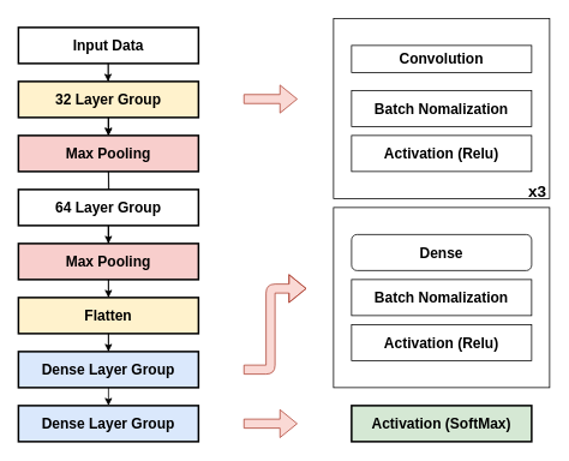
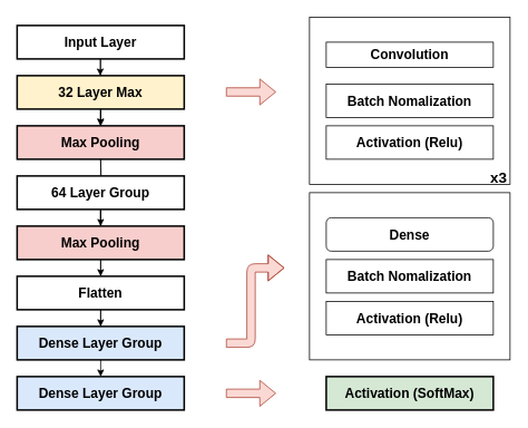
  <mxCell id="0" />
  <mxCell id="1" parent="0" />
  <mxCell id="2" value="" style="edgeStyle=orthogonalEdgeStyle;rounded=0;orthogonalLoop=1;jettySize=auto;html=1;" edge="1" parent="1" source="3"><mxGeometry relative="1" as="geometry"><mxPoint x="120" y="150" as="targetPoint" /></mxGeometry></mxCell>
- <mxCell id="3" value="&lt;b&gt;&lt;font style=&quot;font-size: 16px&quot;&gt;Input Data&lt;/font&gt;&lt;/b&gt;" style="rounded=0;whiteSpace=wrap;html=1;strokeWidth=2;" vertex="1" parent="1"><mxGeometry x="20" y="30" width="200" height="40" as="geometry" /></mxCell>
+ <mxCell id="3" value="&lt;b&gt;&lt;font style=&quot;font-size: 16px&quot;&gt;Input Layer&lt;/font&gt;&lt;/b&gt;" style="rounded=0;whiteSpace=wrap;html=1;strokeWidth=2;" vertex="1" parent="1"><mxGeometry x="20" y="30" width="200" height="40" as="geometry" /></mxCell>
  <mxCell id="4" value="" style="edgeStyle=orthogonalEdgeStyle;rounded=0;orthogonalLoop=1;jettySize=auto;html=1;" edge="1" parent="1" source="5" target="8"><mxGeometry relative="1" as="geometry" /></mxCell>
- <mxCell id="5" value="&lt;b&gt;&lt;font style=&quot;font-size: 16px&quot;&gt;32 Layer Group&lt;/font&gt;&lt;/b&gt;" style="rounded=0;whiteSpace=wrap;html=1;fillColor=#fff2cc;strokeWidth=2;" vertex="1" parent="1"><mxGeometry x="20" y="90" width="200" height="40" as="geometry" /></mxCell>
+ <mxCell id="5" value="&lt;b&gt;&lt;font style=&quot;font-size: 16px&quot;&gt;32 Layer Max&lt;/font&gt;&lt;/b&gt;" style="rounded=0;whiteSpace=wrap;html=1;fillColor=#fff2cc;strokeWidth=2;" vertex="1" parent="1"><mxGeometry x="20" y="90" width="200" height="40" as="geometry" /></mxCell>
  <mxCell id="6" value="" style="edgeStyle=orthogonalEdgeStyle;rounded=0;orthogonalLoop=1;jettySize=auto;html=1;" edge="1" parent="1" target="10"><mxGeometry relative="1" as="geometry"><mxPoint x="120" y="190" as="sourcePoint" /></mxGeometry></mxCell>
  <mxCell id="7" value="" style="edgeStyle=orthogonalEdgeStyle;rounded=0;orthogonalLoop=1;jettySize=auto;html=1;" edge="1" parent="1" source="8"><mxGeometry relative="1" as="geometry"><mxPoint x="120" y="330" as="targetPoint" /></mxGeometry></mxCell>
  <mxCell id="8" value="&lt;span style=&quot;font-size: 16px&quot;&gt;&lt;b&gt;Max Pooling&lt;/b&gt;&lt;/span&gt;" style="rounded=0;whiteSpace=wrap;html=1;fillColor=#f8cecc;strokeWidth=2;" vertex="1" parent="1"><mxGeometry x="20" y="150" width="200" height="40" as="geometry" /></mxCell>
  <mxCell id="9" value="" style="edgeStyle=orthogonalEdgeStyle;rounded=0;orthogonalLoop=1;jettySize=auto;html=1;" edge="1" parent="1" source="10" target="12"><mxGeometry relative="1" as="geometry" /></mxCell>
  <mxCell id="10" value="&lt;b&gt;&lt;font style=&quot;font-size: 16px&quot;&gt;64 Layer Group&lt;/font&gt;&lt;/b&gt;" style="rounded=0;whiteSpace=wrap;html=1;fillColor=#ffffff;strokeWidth=2;" vertex="1" parent="1"><mxGeometry x="20" y="210" width="200" height="40" as="geometry" /></mxCell>
  <mxCell id="11" value="" style="edgeStyle=orthogonalEdgeStyle;rounded=0;orthogonalLoop=1;jettySize=auto;html=1;" edge="1" parent="1" source="12" target="31"><mxGeometry relative="1" as="geometry" /></mxCell>
  <mxCell id="12" value="&lt;b style=&quot;font-size: 16px&quot;&gt;Max Pooling&lt;/b&gt;" style="rounded=0;whiteSpace=wrap;html=1;fillColor=#f8cecc;strokeWidth=2;" vertex="1" parent="1"><mxGeometry x="20" y="270" width="200" height="40" as="geometry" /></mxCell>
  <mxCell id="13" value="" style="shape=flexArrow;endArrow=classic;html=1;fillColor=#fad9d5;strokeColor=#ae4132;" edge="1" parent="1"><mxGeometry width="50" height="50" relative="1" as="geometry"><mxPoint x="270" y="109.5" as="sourcePoint" /><mxPoint x="330" y="109.5" as="targetPoint" /></mxGeometry></mxCell>
  <mxCell id="14" value="" style="endArrow=classic;html=1;" edge="1" parent="1"><mxGeometry width="50" height="50" relative="1" as="geometry"><mxPoint x="119.5" y="70" as="sourcePoint" /><mxPoint x="119.5" y="90" as="targetPoint" /></mxGeometry></mxCell>
  <mxCell id="15" value="" style="group;strokeWidth=2;fillColor=none;" vertex="1" connectable="0" parent="1"><mxGeometry x="370" y="20" width="240" height="200" as="geometry" /></mxCell>
  <mxCell id="16" value="&lt;br&gt;&lt;br&gt;&lt;br&gt;&lt;br&gt;&lt;br&gt;&lt;br&gt;&lt;br&gt;&lt;br&gt;&lt;br&gt;&lt;br&gt;&lt;br&gt;&lt;br&gt;&lt;br&gt;&lt;span style=&quot;white-space: pre&quot;&gt;&#09;&lt;/span&gt;&lt;span style=&quot;white-space: pre&quot;&gt;&#09;&lt;/span&gt;&lt;span style=&quot;white-space: pre&quot;&gt;&#09;&lt;/span&gt;&lt;span style=&quot;white-space: pre&quot;&gt;&#09;&lt;/span&gt;&lt;span style=&quot;white-space: pre&quot;&gt;&#09;&lt;/span&gt;&lt;span style=&quot;white-space: pre&quot;&gt;&#09;&lt;/span&gt;&lt;span style=&quot;white-space: pre&quot;&gt;&#09;&lt;span style=&quot;white-space: pre&quot;&gt;&#09;&lt;/span&gt;&lt;/span&gt;&lt;b&gt;&lt;font style=&quot;font-size: 18px&quot;&gt;x3&lt;/font&gt;&lt;/b&gt;" style="whiteSpace=wrap;html=1;rounded=0;" vertex="1" parent="15"><mxGeometry width="240" height="200" as="geometry" /></mxCell>
  <mxCell id="17" value="&lt;span style=&quot;font-size: 16px&quot;&gt;&lt;b&gt;Convolution&lt;/b&gt;&lt;/span&gt;" style="rounded=0;whiteSpace=wrap;html=1;" vertex="1" parent="15"><mxGeometry x="20" y="30" width="200" height="30" as="geometry" /></mxCell>
  <mxCell id="18" value="&lt;b&gt;&lt;font style=&quot;font-size: 16px&quot;&gt;Batch Nomalization&lt;/font&gt;&lt;/b&gt;" style="rounded=0;whiteSpace=wrap;html=1;" vertex="1" parent="15"><mxGeometry x="20" y="80" width="200" height="40" as="geometry" /></mxCell>
  <mxCell id="19" value="&lt;b&gt;&lt;font style=&quot;font-size: 16px&quot;&gt;Activation (Relu)&lt;/font&gt;&lt;/b&gt;" style="rounded=0;whiteSpace=wrap;html=1;" vertex="1" parent="15"><mxGeometry x="20" y="130" width="200" height="40" as="geometry" /></mxCell>
  <mxCell id="20" value="&lt;b&gt;&lt;font style=&quot;font-size: 16px&quot;&gt;Dense Layer Group&lt;/font&gt;&lt;/b&gt;" style="rounded=0;whiteSpace=wrap;html=1;fillColor=#dae8fc;strokeWidth=2;" vertex="1" parent="1"><mxGeometry x="20" y="450" width="200" height="40" as="geometry" /></mxCell>
  <mxCell id="21" value="" style="group;strokeWidth=2;perimeterSpacing=0;fillColor=none;" vertex="1" connectable="0" parent="1"><mxGeometry x="370" y="230" width="240" height="200" as="geometry" /></mxCell>
  <mxCell id="22" value="" style="whiteSpace=wrap;html=1;rounded=0;" vertex="1" parent="21"><mxGeometry width="240" height="200" as="geometry" /></mxCell>
  <mxCell id="23" value="&lt;span style=&quot;font-size: 16px&quot;&gt;&lt;b&gt;Dense&lt;/b&gt;&lt;/span&gt;" style="whiteSpace=wrap;html=1;rounded=1;" vertex="1" parent="21"><mxGeometry x="20" y="30" width="200" height="40" as="geometry" /></mxCell>
  <mxCell id="24" value="&lt;b&gt;&lt;font style=&quot;font-size: 16px&quot;&gt;Batch Nomalization&lt;/font&gt;&lt;/b&gt;" style="rounded=0;whiteSpace=wrap;html=1;" vertex="1" parent="21"><mxGeometry x="20" y="80" width="200" height="40" as="geometry" /></mxCell>
  <mxCell id="25" value="&lt;b&gt;&lt;font style=&quot;font-size: 16px&quot;&gt;Activation (Relu)&lt;/font&gt;&lt;/b&gt;" style="rounded=0;whiteSpace=wrap;html=1;" vertex="1" parent="21"><mxGeometry x="20" y="130" width="200" height="40" as="geometry" /></mxCell>
  <mxCell id="26" value="&lt;b&gt;&lt;font style=&quot;font-size: 16px&quot;&gt;Activation (SoftMax)&lt;/font&gt;&lt;/b&gt;" style="rounded=0;whiteSpace=wrap;html=1;strokeWidth=2;fillColor=#d5e8d4;" vertex="1" parent="1"><mxGeometry x="390" y="450" width="200" height="40" as="geometry" /></mxCell>
  <mxCell id="27" value="" style="shape=flexArrow;endArrow=classic;html=1;fillColor=#fad9d5;strokeColor=#ae4132;" edge="1" parent="1"><mxGeometry width="50" height="50" relative="1" as="geometry"><mxPoint x="270" y="470" as="sourcePoint" /><mxPoint x="330" y="470" as="targetPoint" /></mxGeometry></mxCell>
  <mxCell id="28" value="" style="shape=flexArrow;endArrow=classic;html=1;fillColor=#fad9d5;strokeColor=#ae4132;" edge="1" parent="1"><mxGeometry width="50" height="50" relative="1" as="geometry"><mxPoint x="270" y="410" as="sourcePoint" /><mxPoint x="340" y="320" as="targetPoint" /><Array as="points"><mxPoint x="300" y="410" /><mxPoint x="300" y="320" /></Array></mxGeometry></mxCell>
  <mxCell id="29" value="" style="edgeStyle=orthogonalEdgeStyle;rounded=0;orthogonalLoop=1;jettySize=auto;html=1;entryX=0.5;entryY=0;entryDx=0;entryDy=0;" edge="1" parent="1" source="30" target="20"><mxGeometry relative="1" as="geometry" /></mxCell>
- <mxCell id="30" value="&lt;b&gt;&lt;font style=&quot;font-size: 16px&quot;&gt;Flatten&lt;/font&gt;&lt;/b&gt;" style="rounded=0;whiteSpace=wrap;html=1;strokeWidth=2;fillColor=#fff2cc;" vertex="1" parent="1"><mxGeometry x="20" y="330" width="200" height="40" as="geometry" /></mxCell>
+ <mxCell id="30" value="&lt;b&gt;&lt;font style=&quot;font-size: 16px&quot;&gt;Flatten&lt;/font&gt;&lt;/b&gt;" style="rounded=0;whiteSpace=wrap;html=1;strokeWidth=2;" vertex="1" parent="1"><mxGeometry x="20" y="330" width="200" height="40" as="geometry" /></mxCell>
  <mxCell id="31" value="&lt;b&gt;&lt;font style=&quot;font-size: 16px&quot;&gt;Dense Layer Group&lt;/font&gt;&lt;/b&gt;" style="rounded=0;whiteSpace=wrap;html=1;fillColor=#dae8fc;strokeWidth=2;" vertex="1" parent="1"><mxGeometry x="20" y="390" width="200" height="40" as="geometry" /></mxCell>
